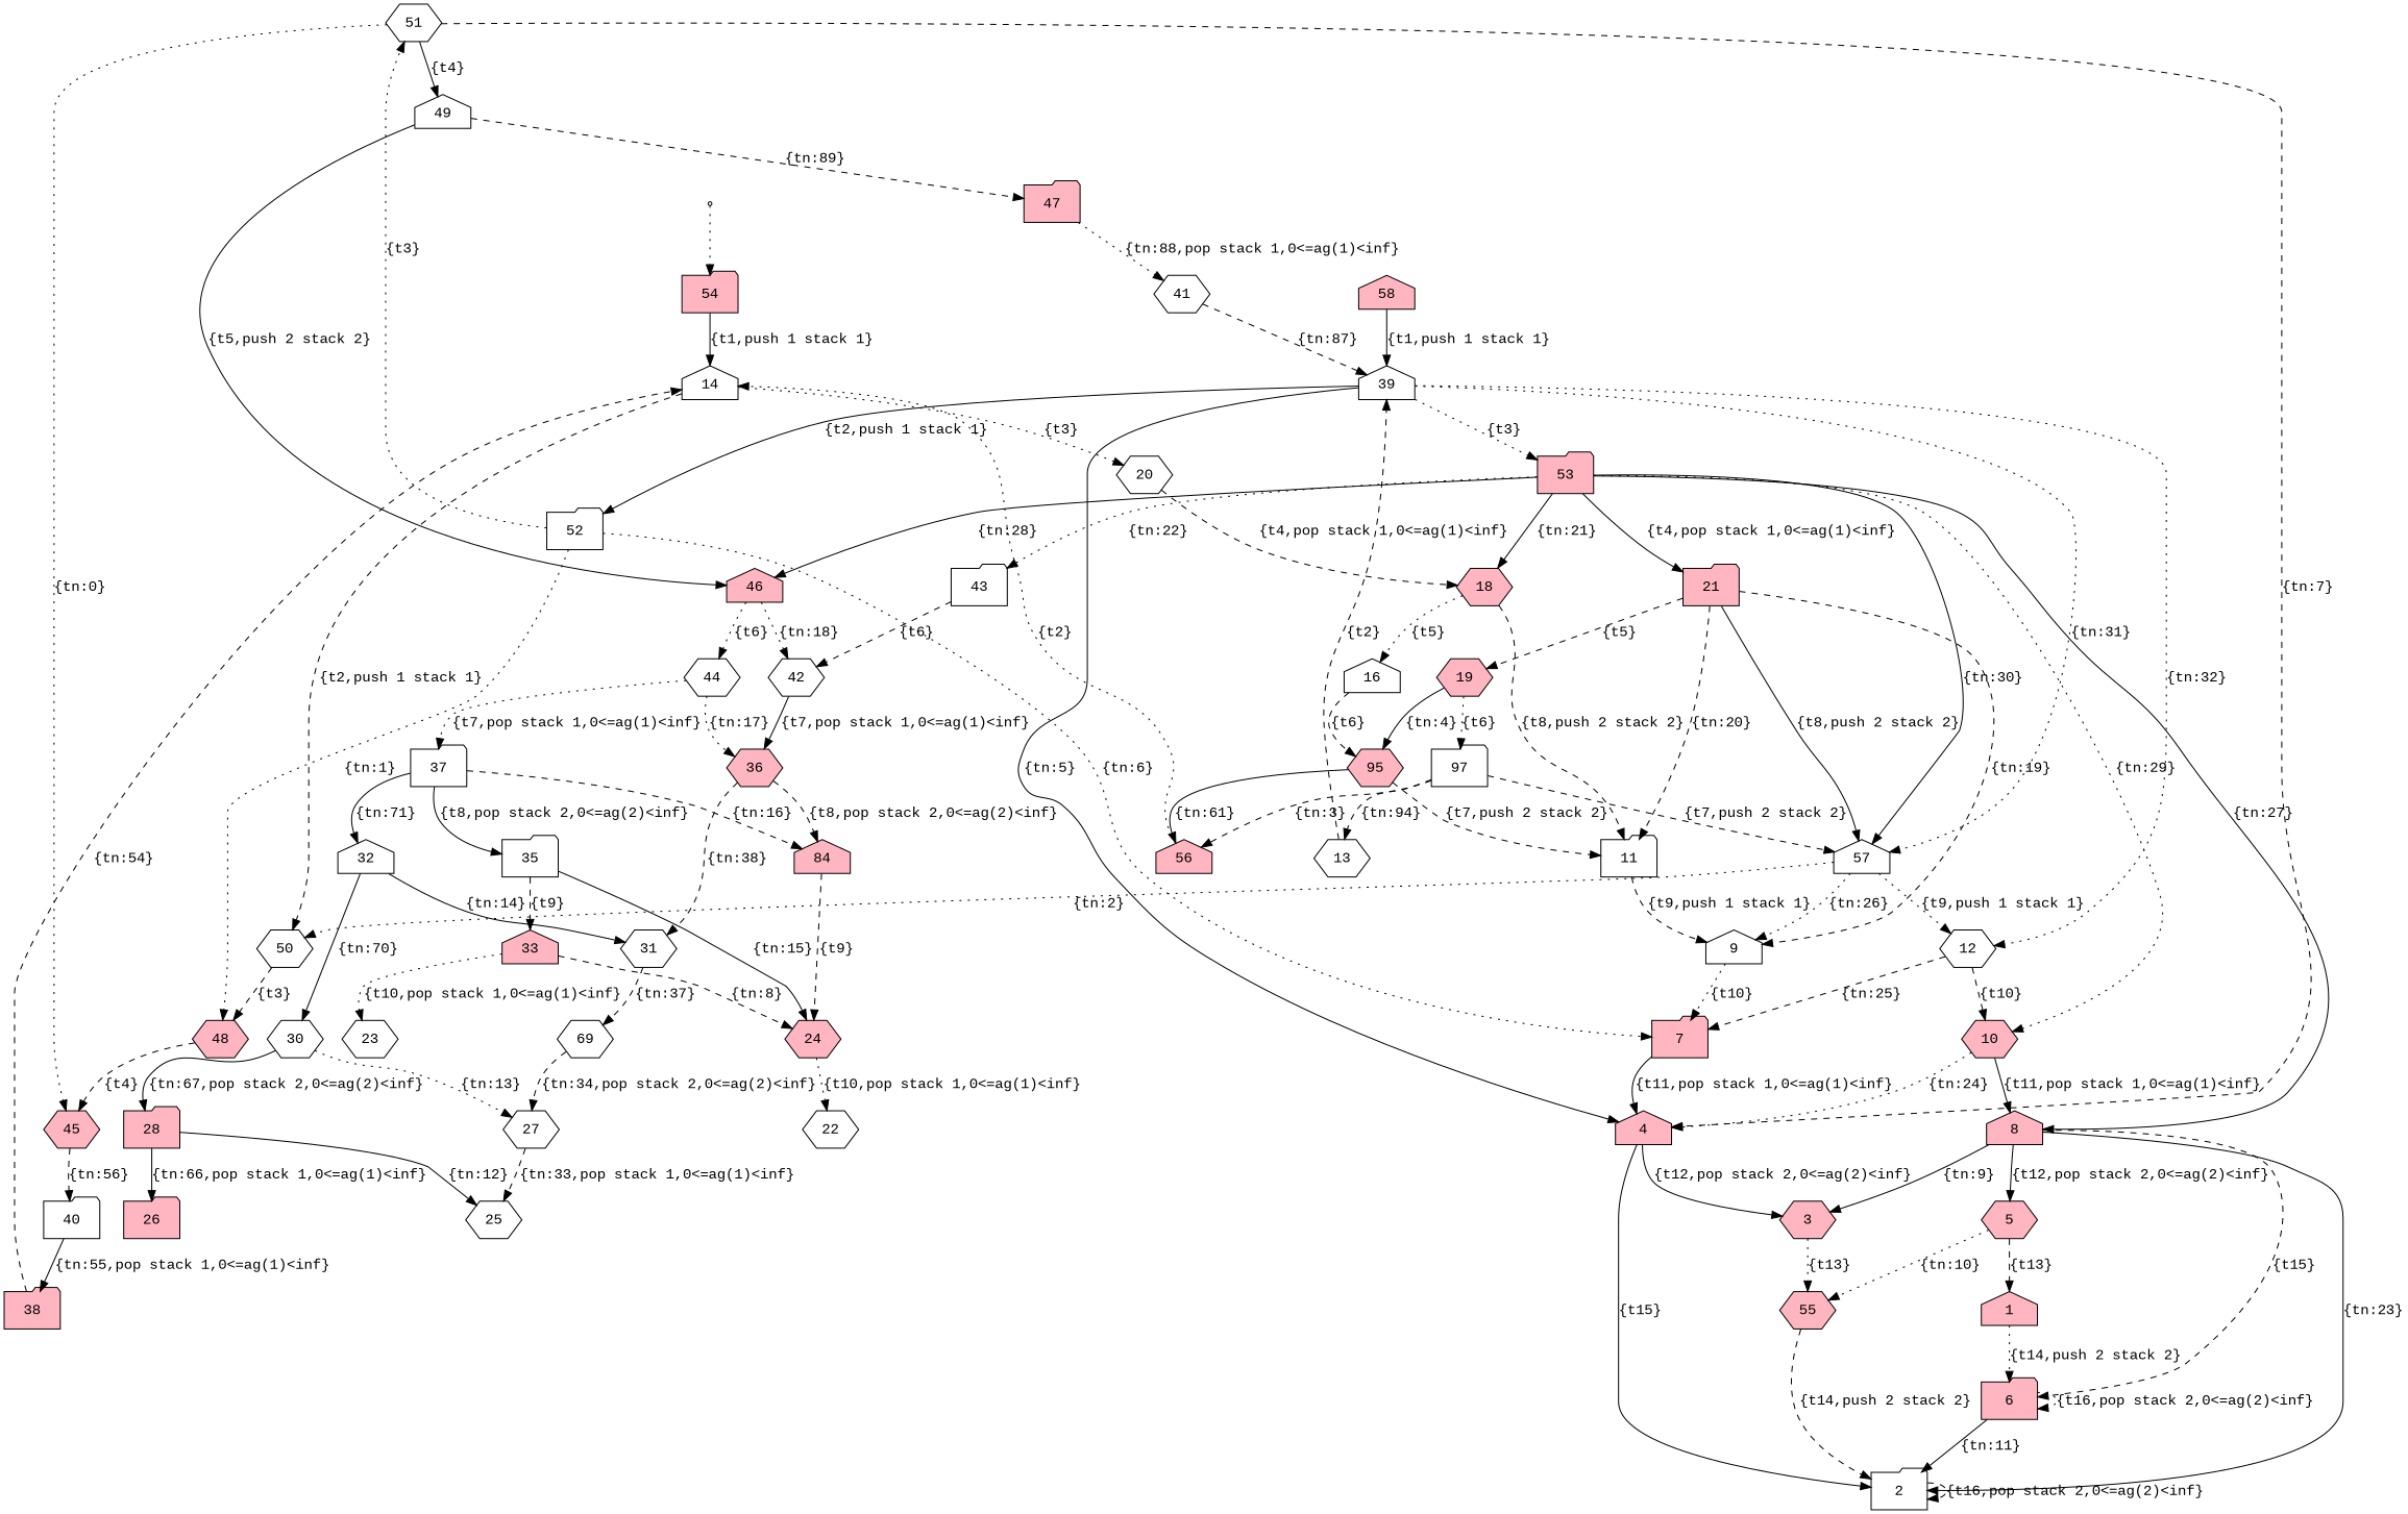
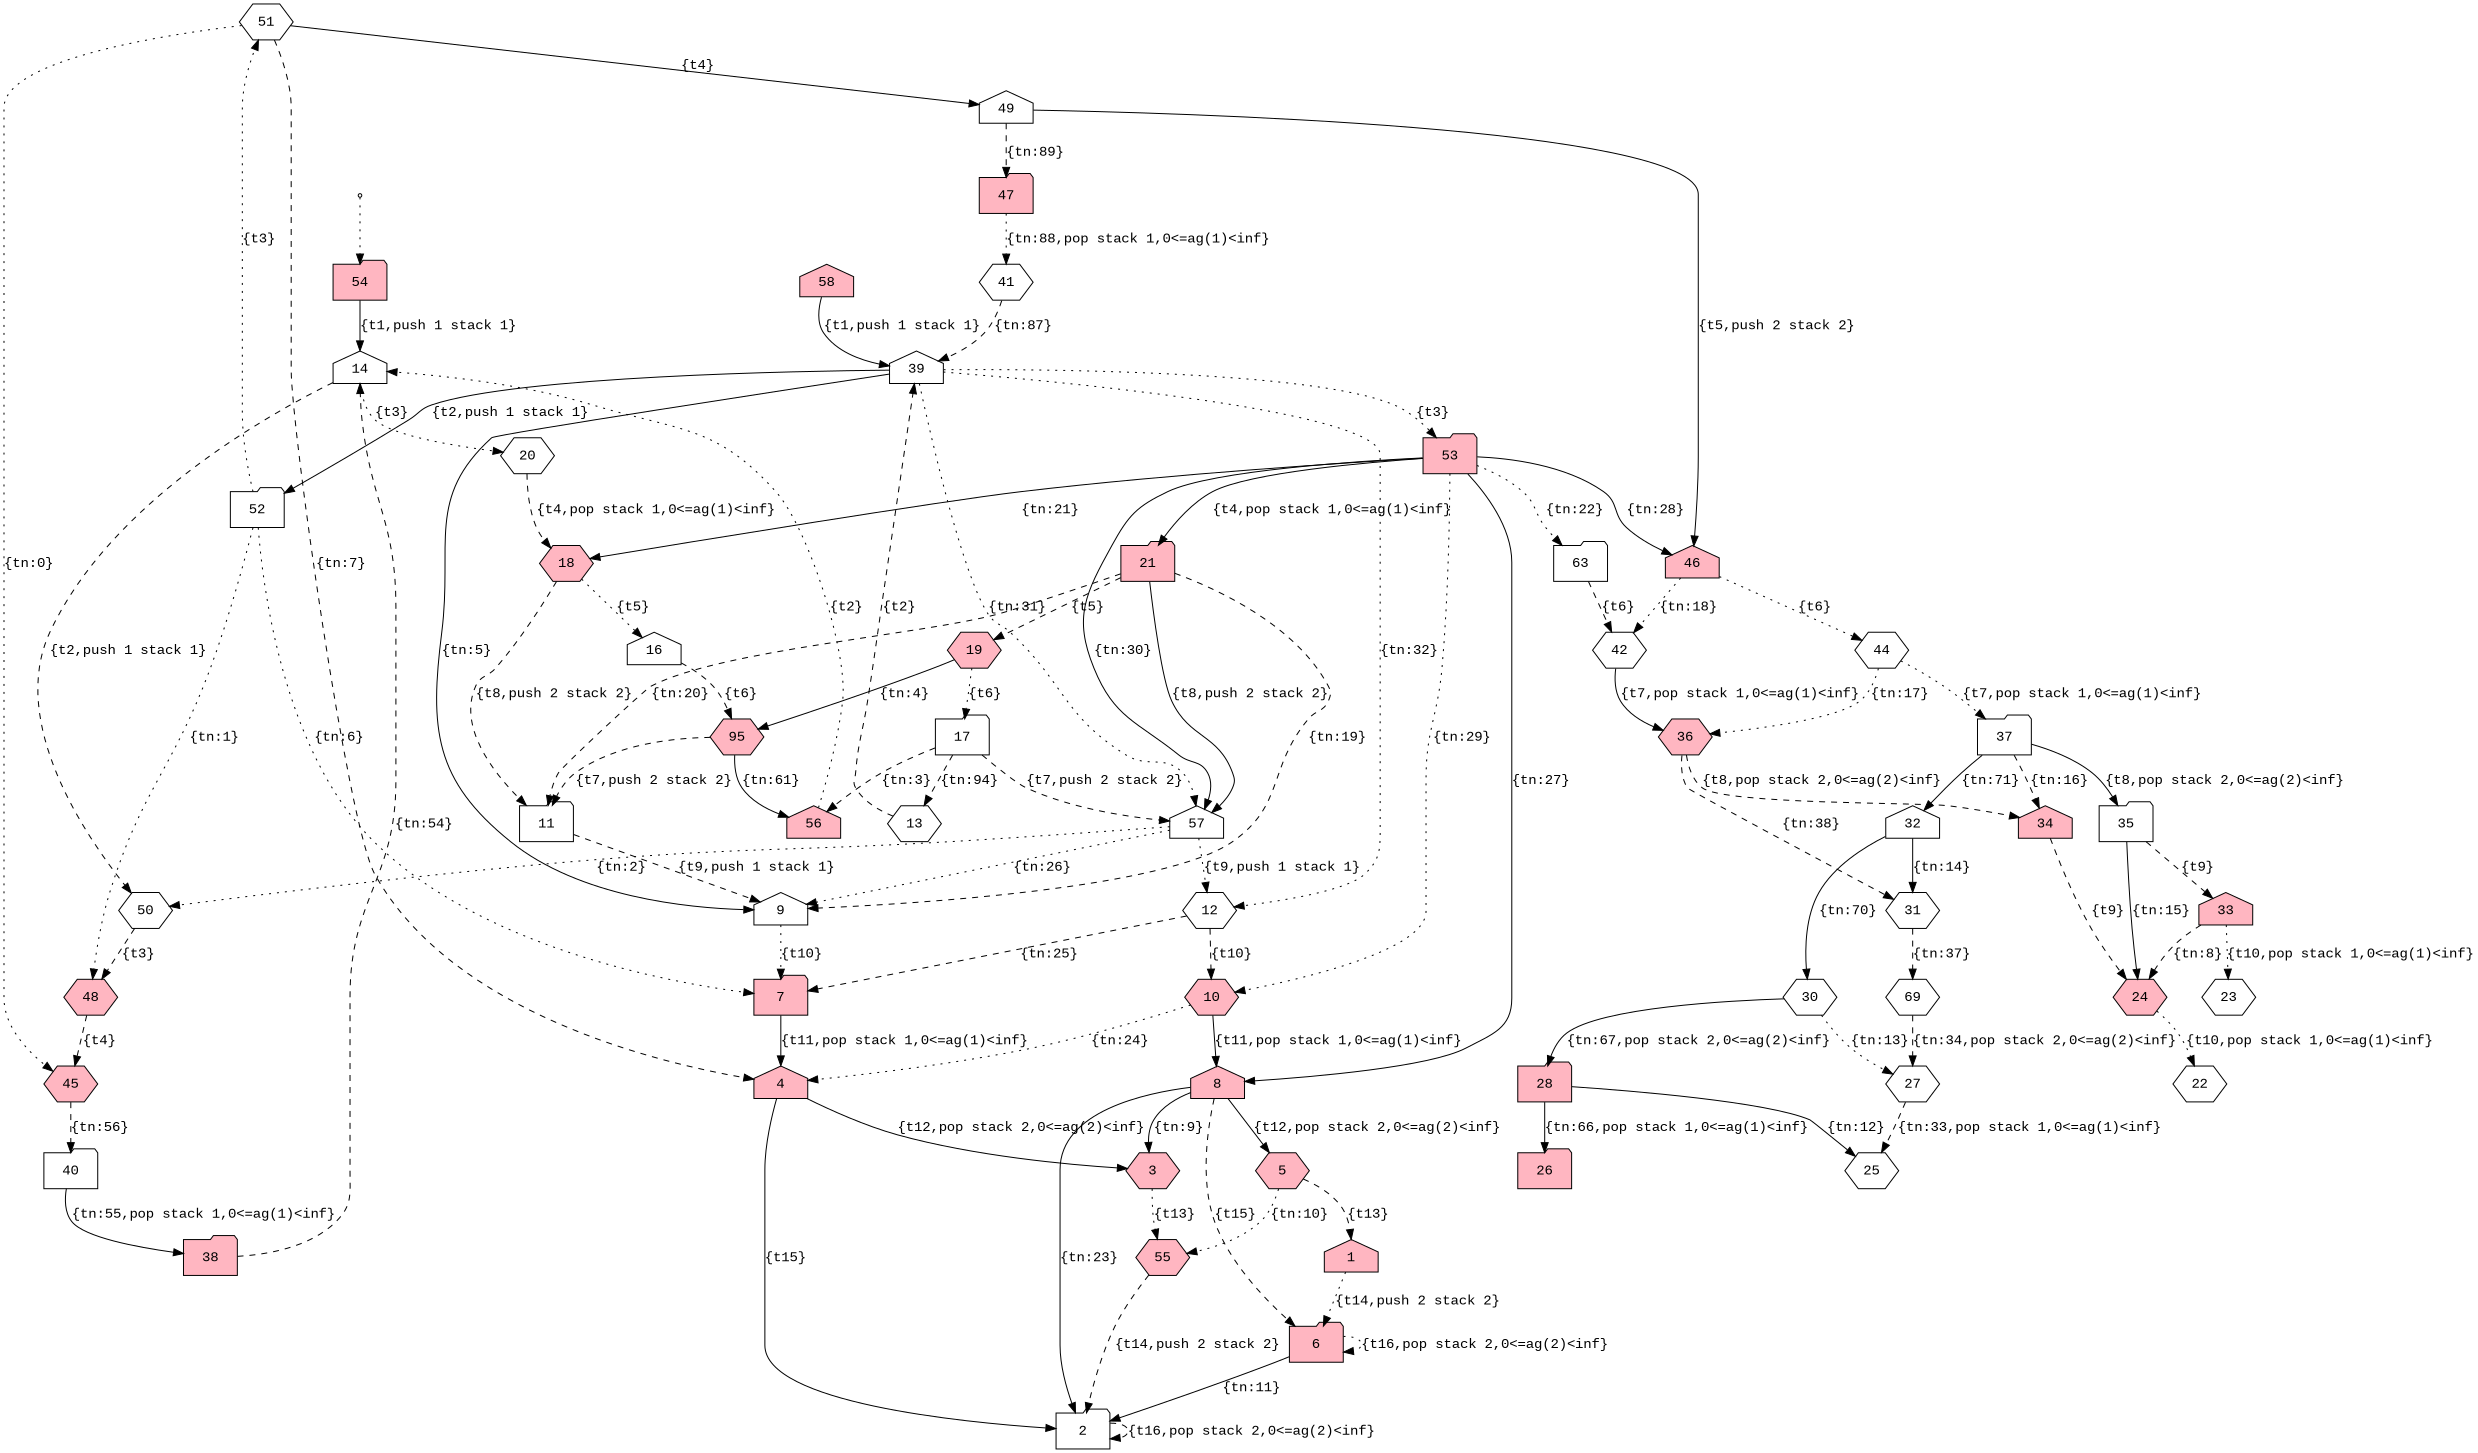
  digraph {
    fontname="Liberation Mono"
    node [fillcolor=white fontname="Liberation Mono" shape=hexagon style=filled]
    edge [fontname="Liberation Mono" style=dashed]
    qi0 [shape=point]
    54 [fillcolor=lightpink shape=folder]
    14 [shape=house]
    50
    20
    45 [fillcolor=lightpink]
    51
    4 [fillcolor=lightpink shape=house]
    49 [shape=house]
    40 [shape=folder]
    3 [fillcolor=lightpink]
    2 [shape=folder]
    46 [fillcolor=lightpink shape=house]
    47 [fillcolor=lightpink shape=folder]
-   43 [shape=folder]
+   43 [shape=folder label=63]
    42
    38 [fillcolor=lightpink shape=folder]
    52 [shape=folder]
    48 [fillcolor=lightpink]
    7 [fillcolor=lightpink shape=folder]
    57 [shape=house]
    9 [shape=house]
    12
    10 [fillcolor=lightpink]
-   17 [shape=folder label=97]
+   17 [shape=folder]
    56 [fillcolor=lightpink shape=house]
    13
    39 [shape=house]
    19 [fillcolor=lightpink]
    n30 [fillcolor=lightpink label=95]
    11 [shape=folder]
    53 [fillcolor=lightpink shape=folder]
    8 [fillcolor=lightpink shape=house]
    21 [fillcolor=lightpink shape=folder]
    18 [fillcolor=lightpink]
    55 [fillcolor=lightpink]
    33 [fillcolor=lightpink shape=house]
    24 [fillcolor=lightpink]
    23
    22
    5 [fillcolor=lightpink]
    6 [fillcolor=lightpink shape=folder]
    1 [fillcolor=lightpink shape=house]
    28 [fillcolor=lightpink shape=folder]
    25
    26 [fillcolor=lightpink shape=folder]
    30
    27
    32 [shape=house]
    31
    n51 [label=69]
    35 [shape=folder]
    37 [shape=folder]
-   34 [fillcolor=lightpink shape=house label=84]
+   34 [fillcolor=lightpink shape=house]
    44
    36 [fillcolor=lightpink]
    16 [shape=house]
    41
    58 [fillcolor=lightpink shape=house]
    qi0 -> 54 [style=dotted]
    54 -> 14 [label="{t1,push 1 stack 1}" style=solid]
    14 -> 50 [label="{t2,push 1 stack 1}"]
    14 -> 20 [label="{t3}" style=dotted]
    50 -> 48 [label="{t3}"]
    20 -> 18 [label="{t4,pop stack 1,0<=ag(1)<inf}"]
    45 -> 40 [label="{tn:56}"]
    51 -> 45 [label="{tn:0}" style=dotted]
    51 -> 4 [label="{tn:7}"]
    51 -> 49 [label="{t4}" style=solid]
    4 -> 3 [label="{t12,pop stack 2,0<=ag(2)<inf}" style=solid]
    4 -> 2 [label="{t15}" style=solid]
    49 -> 46 [label="{t5,push 2 stack 2}" style=solid]
    49 -> 47 [label="{tn:89}"]
    40 -> 38 [label="{tn:55,pop stack 1,0<=ag(1)<inf}" style=solid]
    3 -> 55 [label="{t13}" style=dotted]
    2 -> 2 [label="{t16,pop stack 2,0<=ag(2)<inf}"]
    46 -> 42 [label="{tn:18}" style=dotted]
    46 -> 44 [label="{t6}" style=dotted]
    47 -> 41 [label="{tn:88,pop stack 1,0<=ag(1)<inf}" style=dotted]
    43 -> 42 [label="{t6}"]
    42 -> 36 [label="{t7,pop stack 1,0<=ag(1)<inf}" style=solid]
    38 -> 14 [label="{tn:54}"]
    52 -> 51 [label="{t3}" style=dotted]
    52 -> 48 [label="{tn:1}" style=dotted]
    52 -> 7 [label="{tn:6}" style=dotted]
    48 -> 45 [label="{t4}"]
    7 -> 4 [label="{t11,pop stack 1,0<=ag(1)<inf}" style=solid]
    57 -> 50 [label="{tn:2}" style=dotted]
    57 -> 9 [label="{tn:26}" style=dotted]
    57 -> 12 [label="{t9,push 1 stack 1}" style=dotted]
    9 -> 7 [label="{t10}" style=dotted]
    12 -> 7 [label="{tn:25}"]
    12 -> 10 [label="{t10}"]
    10 -> 4 [label="{tn:24}" style=dotted]
    10 -> 8 [label="{t11,pop stack 1,0<=ag(1)<inf}" style=solid]
    17 -> 57 [label="{t7,push 2 stack 2}"]
    17 -> 56 [label="{tn:3}"]
    17 -> 13 [label="{tn:94}"]
    56 -> 14 [label="{t2}" style=dotted]
    13 -> 39 [label="{t2}"]
    39 -> 52 [label="{t2,push 1 stack 1}" style=solid]
    39 -> 57 [label="{tn:31}" style=dotted]
-   39 -> 4 [label="{tn:5}" style=solid]
+   39 -> 9 [label="{tn:5}" style=solid]
    39 -> 12 [label="{tn:32}" style=dotted]
    39 -> 53 [label="{t3}" style=dotted]
    19 -> 17 [label="{t6}" style=dotted]
    19 -> n30 [label="{tn:4}" style=solid]
    n30 -> 56 [label="{tn:61}" style=solid]
    n30 -> 11 [label="{t7,push 2 stack 2}"]
    11 -> 9 [label="{t9,push 1 stack 1}"]
    53 -> 46 [label="{tn:28}" style=solid]
    53 -> 43 [label="{tn:22}" style=dotted]
    53 -> 57 [label="{tn:30}" style=solid]
    53 -> 10 [label="{tn:29}" style=dotted]
    53 -> 8 [label="{tn:27}" style=solid]
    53 -> 21 [label="{t4,pop stack 1,0<=ag(1)<inf}" style=solid]
    53 -> 18 [label="{tn:21}" style=solid]
    8 -> 3 [label="{tn:9}" style=solid]
    8 -> 2 [label="{tn:23}" style=solid]
    8 -> 5 [label="{t12,pop stack 2,0<=ag(2)<inf}" style=solid]
    8 -> 6 [label="{t15}"]
    21 -> 57 [label="{t8,push 2 stack 2}" style=solid]
    21 -> 9 [label="{tn:19}"]
    21 -> 19 [label="{t5}"]
    21 -> 11 [label="{tn:20}"]
    18 -> 11 [label="{t8,push 2 stack 2}"]
    18 -> 16 [label="{t5}" style=dotted]
    55 -> 2 [label="{t14,push 2 stack 2}"]
    33 -> 24 [label="{tn:8}"]
    33 -> 23 [label="{t10,pop stack 1,0<=ag(1)<inf}" style=dotted]
    24 -> 22 [label="{t10,pop stack 1,0<=ag(1)<inf}" style=dotted]
    5 -> 55 [label="{tn:10}" style=dotted]
    5 -> 1 [label="{t13}"]
    6 -> 2 [label="{tn:11}" style=solid]
    6 -> 6 [label="{t16,pop stack 2,0<=ag(2)<inf}" style=dotted]
    1 -> 6 [label="{t14,push 2 stack 2}" style=dotted]
    28 -> 25 [label="{tn:12}" style=solid]
    28 -> 26 [label="{tn:66,pop stack 1,0<=ag(1)<inf}" style=solid]
    30 -> 28 [label="{tn:67,pop stack 2,0<=ag(2)<inf}" style=solid]
    30 -> 27 [label="{tn:13}" style=dotted]
    27 -> 25 [label="{tn:33,pop stack 1,0<=ag(1)<inf}"]
    32 -> 30 [label="{tn:70}" style=solid]
    32 -> 31 [label="{tn:14}" style=solid]
    31 -> n51 [label="{tn:37}"]
    n51 -> 27 [label="{tn:34,pop stack 2,0<=ag(2)<inf}"]
    35 -> 33 [label="{t9}"]
    35 -> 24 [label="{tn:15}" style=solid]
    37 -> 32 [label="{tn:71}" style=solid]
    37 -> 35 [label="{t8,pop stack 2,0<=ag(2)<inf}" style=solid]
    37 -> 34 [label="{tn:16}"]
    34 -> 24 [label="{t9}"]
    44 -> 37 [label="{t7,pop stack 1,0<=ag(1)<inf}" style=dotted]
    44 -> 36 [label="{tn:17}" style=dotted]
    36 -> 31 [label="{tn:38}"]
    36 -> 34 [label="{t8,pop stack 2,0<=ag(2)<inf}"]
    16 -> n30 [label="{t6}"]
    41 -> 39 [label="{tn:87}"]
    58 -> 39 [label="{t1,push 1 stack 1}" style=solid]
  }
